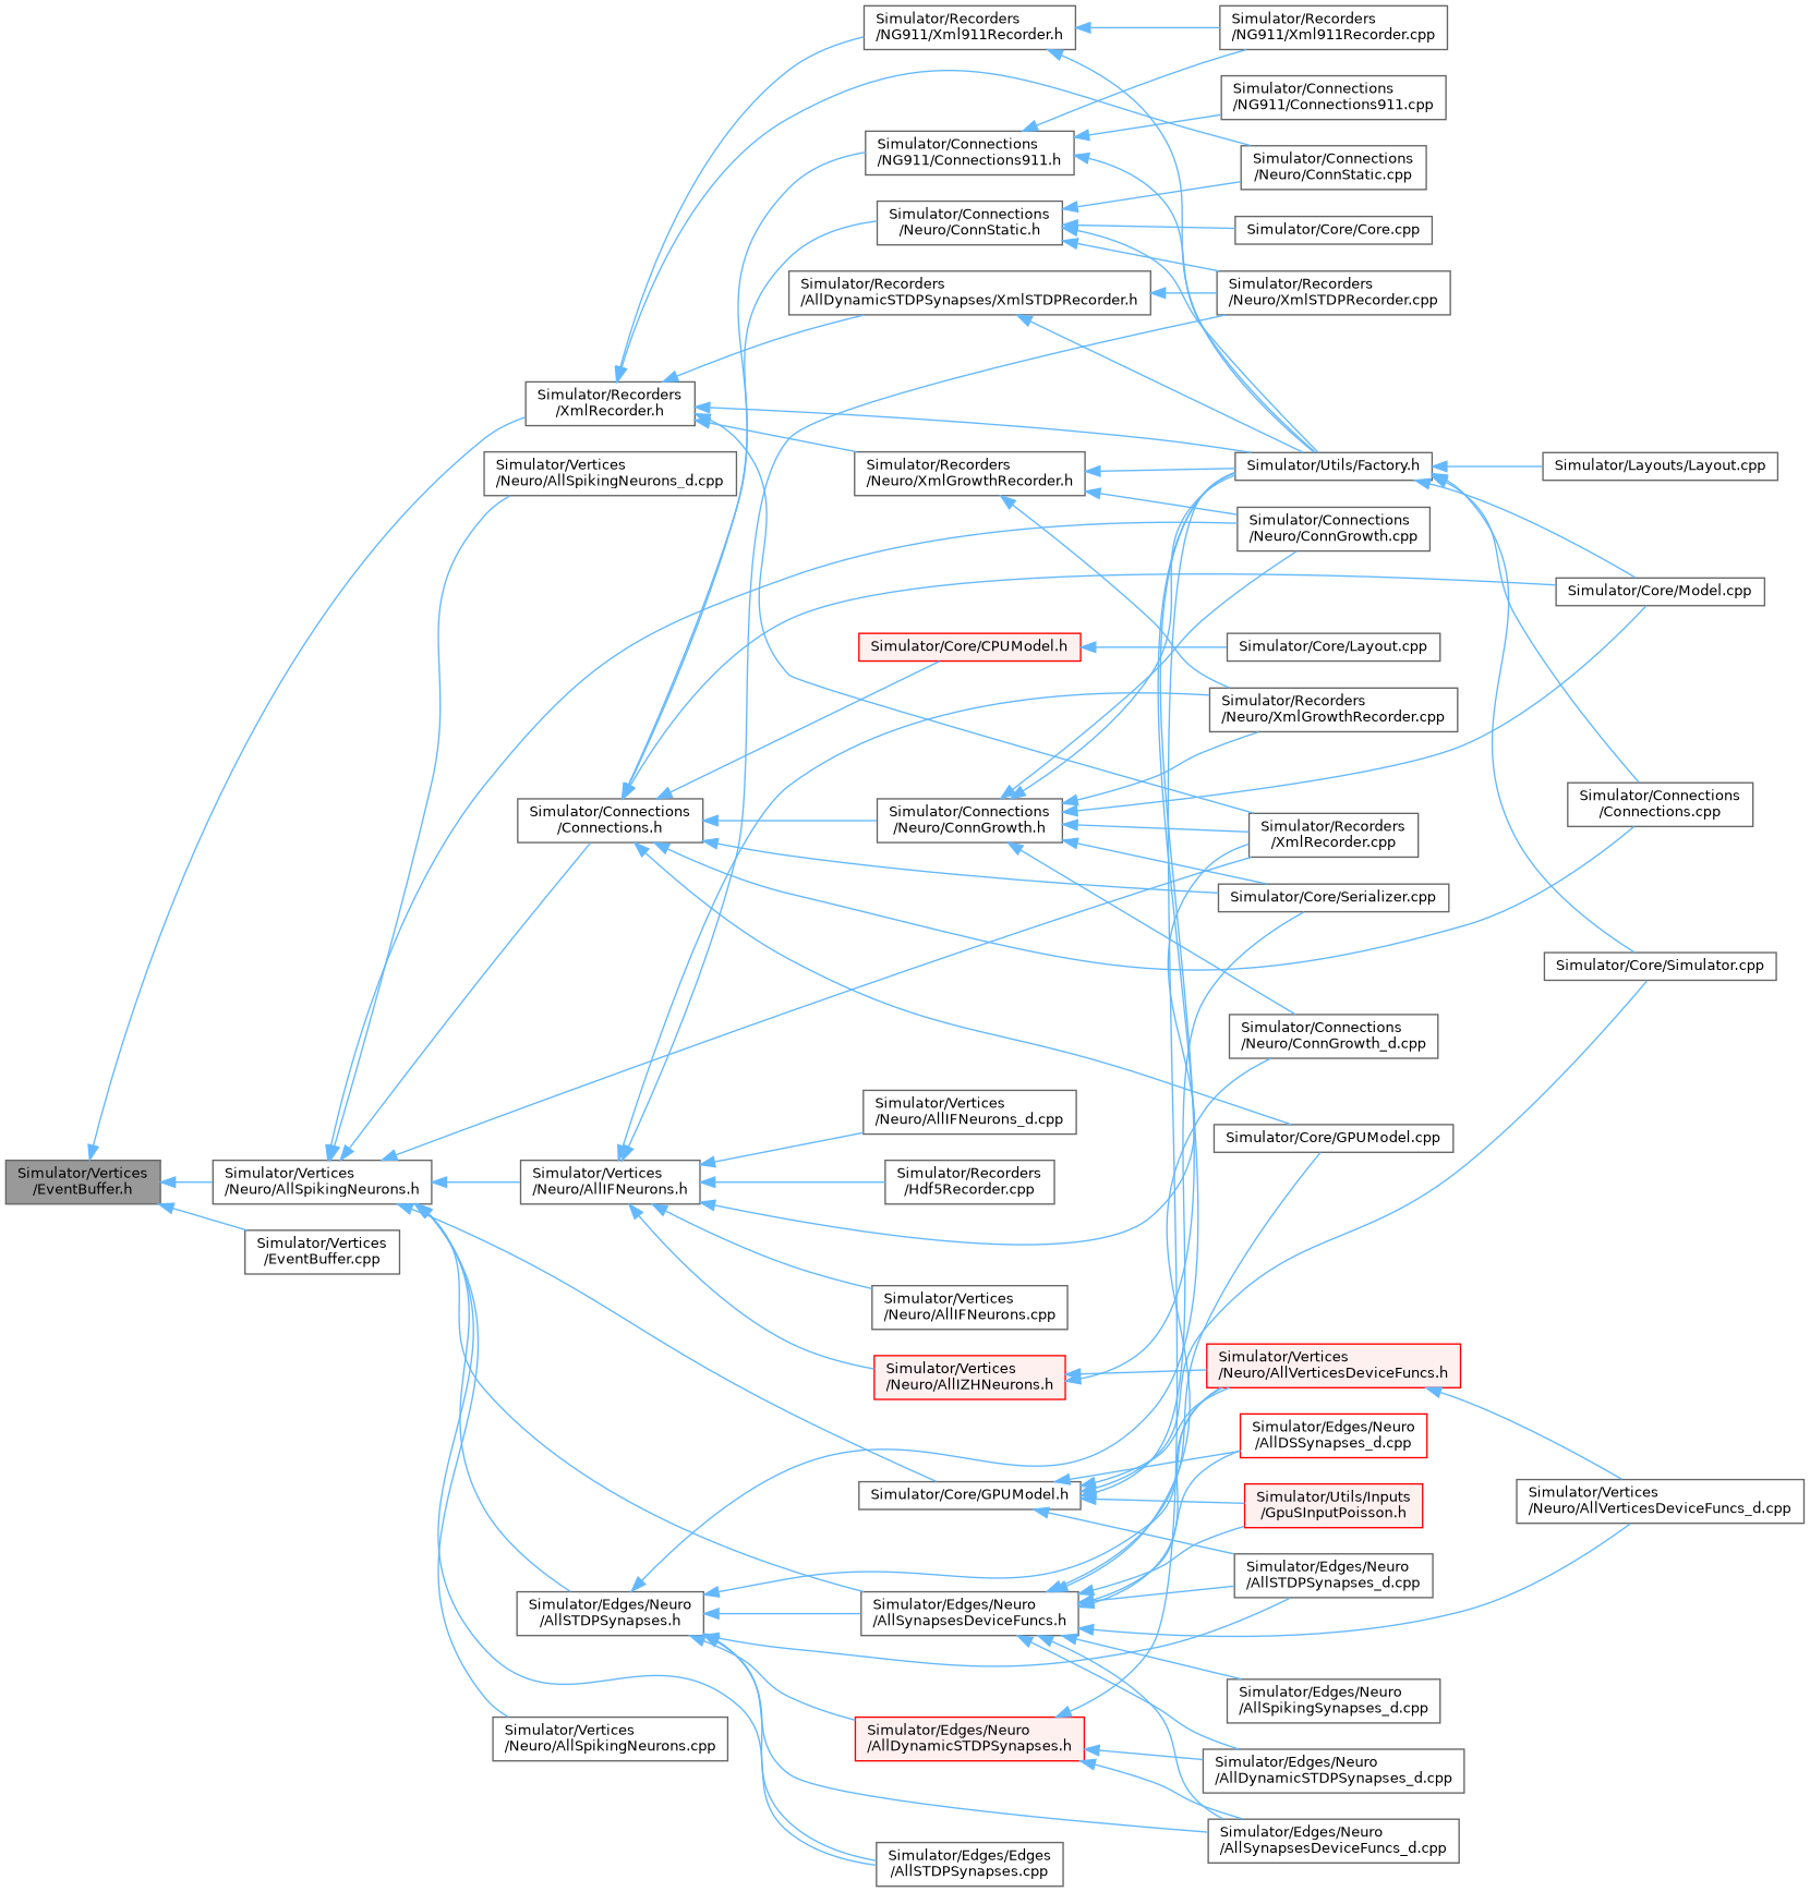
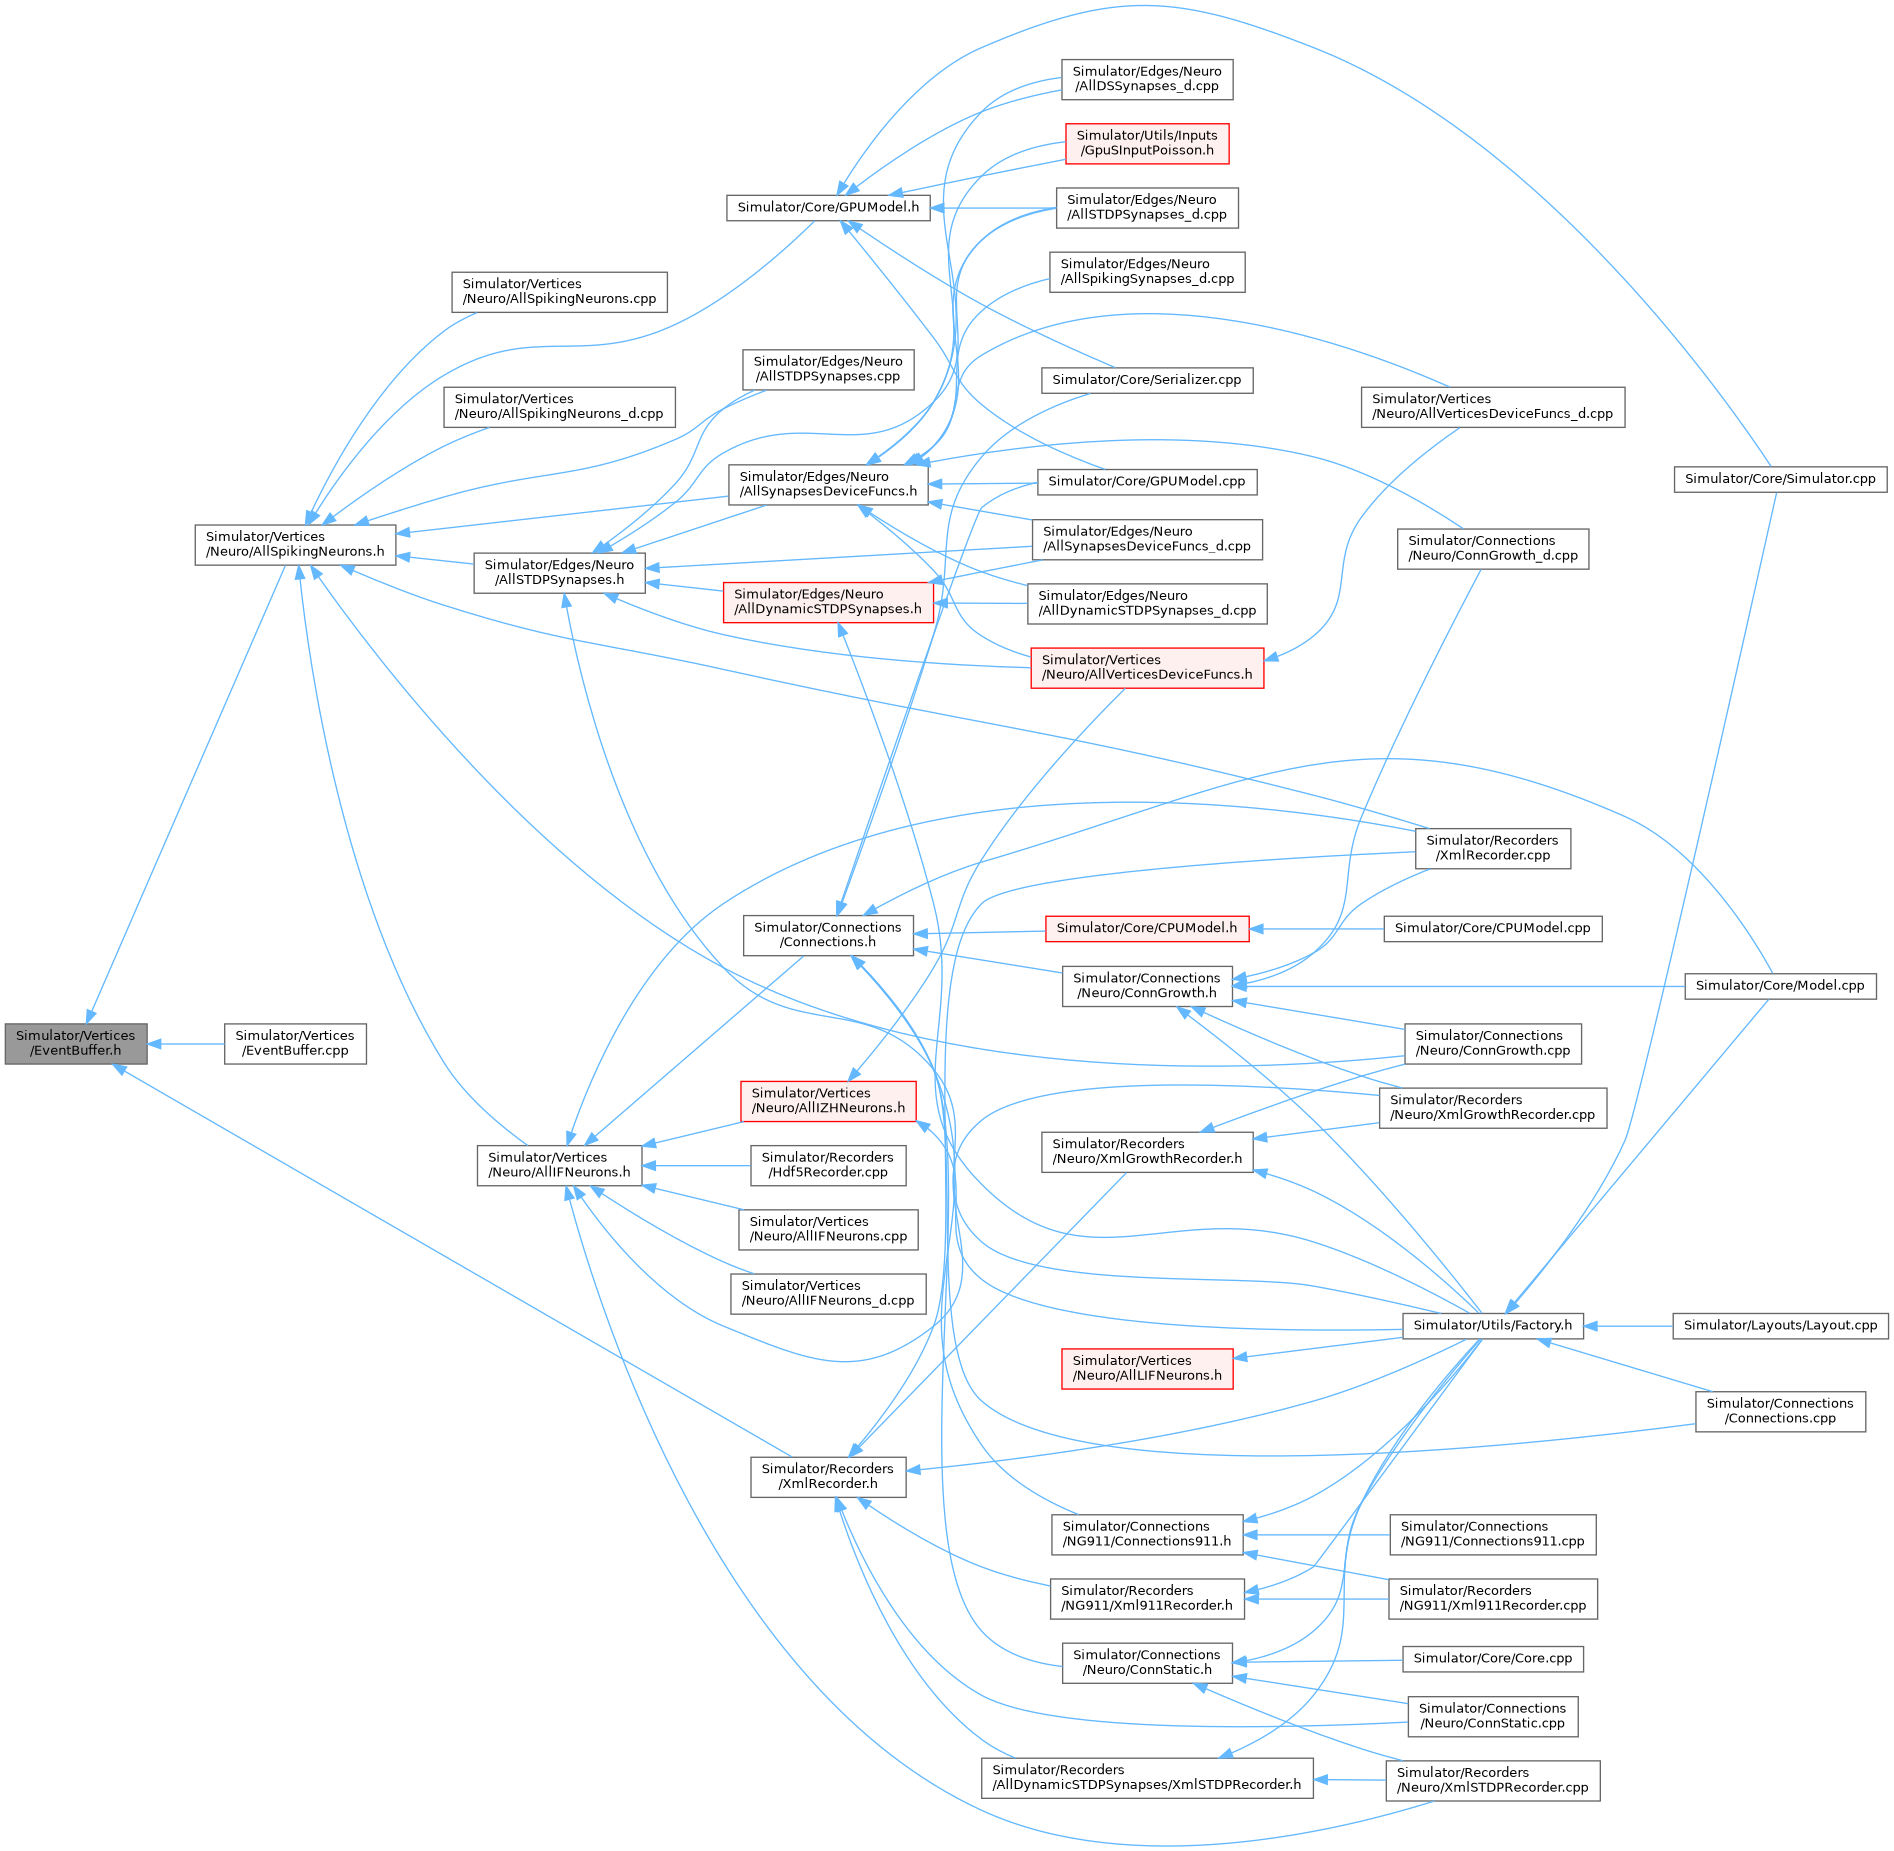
  digraph {
    rankdir=LR
    node [color=grey40 fillcolor=white fontname=Helvetica fontsize=10 shape=box style=filled]
    edge [color=steelblue1 dir=back fontname=Helvetica fontsize=10 labelfontname=Helvetica labelfontsize=10 style=solid]
    n1 [color=gray40 fillcolor=grey60 fontcolor=black height=0.2 label="Simulator/Vertices\l/EventBuffer.h" width=0.4]
    n2 [height=0.2 label="Simulator/Recorders\l/XmlRecorder.h" width=0.4]
    n3 [height=0.2 label="Simulator/Vertices\l/EventBuffer.cpp" width=0.4]
    n4 [height=0.2 label="Simulator/Vertices\l/Neuro/AllSpikingNeurons.h" width=0.4]
    n5 [height=0.2 label="Simulator/Connections\l/Neuro/ConnStatic.cpp" width=0.4]
    n6 [height=0.2 label="Simulator/Recorders\l/NG911/Xml911Recorder.h" width=0.4]
    n7 [height=0.2 label="Simulator/Utils/Factory.h" width=0.4]
    n8 [height=0.2 label="Simulator/Recorders\l/Neuro/XmlGrowthRecorder.h" width=0.4]
    n9 [height=0.2 label="Simulator/Recorders\l/AllDynamicSTDPSynapses/XmlSTDPRecorder.h" width=0.4]
    n10 [height=0.2 label="Simulator/Recorders\l/XmlRecorder.cpp" width=0.4]
    n11 [height=0.2 label="Simulator/Connections\l/Neuro/ConnGrowth.cpp" width=0.4]
    n12 [height=0.2 label="Simulator/Connections\l/Connections.h" width=0.4]
    n13 [height=0.2 label="Simulator/Core/GPUModel.h" width=0.4]
-   n14 [height=0.2 label="Simulator/Edges/Edges\l/AllSTDPSynapses.cpp" width=0.4]
+   n14 [height=0.2 label="Simulator/Edges/Neuro\l/AllSTDPSynapses.cpp" width=0.4]
    n15 [height=0.2 label="Simulator/Edges/Neuro\l/AllSTDPSynapses.h" width=0.4]
    n16 [height=0.2 label="Simulator/Edges/Neuro\l/AllSynapsesDeviceFuncs.h" width=0.4]
    n17 [height=0.2 label="Simulator/Vertices\l/Neuro/AllIFNeurons.h" width=0.4]
    n18 [height=0.2 label="Simulator/Vertices\l/Neuro/AllSpikingNeurons.cpp" width=0.4]
    n19 [height=0.2 label="Simulator/Vertices\l/Neuro/AllSpikingNeurons_d.cpp" width=0.4]
    n20 [height=0.2 label="Simulator/Recorders\l/NG911/Xml911Recorder.cpp" width=0.4]
    n21 [height=0.2 label="Simulator/Connections\l/Connections.cpp" width=0.4]
    n22 [height=0.2 label="Simulator/Core/Model.cpp" width=0.4]
    n23 [height=0.2 label="Simulator/Core/Simulator.cpp" width=0.4]
    n24 [height=0.2 label="Simulator/Layouts/Layout.cpp" width=0.4]
    n25 [height=0.2 label="Simulator/Recorders\l/Neuro/XmlGrowthRecorder.cpp" width=0.4]
    n26 [height=0.2 label="Simulator/Recorders\l/Neuro/XmlSTDPRecorder.cpp" width=0.4]
    n27 [height=0.2 label="Simulator/Connections\l/NG911/Connections911.h" width=0.4]
    n28 [height=0.2 label="Simulator/Connections\l/Neuro/ConnGrowth.h" width=0.4]
    n29 [height=0.2 label="Simulator/Core/Serializer.cpp" width=0.4]
    n30 [height=0.2 label="Simulator/Connections\l/Neuro/ConnStatic.h" width=0.4]
    n31 [color=red fillcolor="#FFF0F0" height=0.2 label="Simulator/Core/CPUModel.h" width=0.4]
    n32 [height=0.2 label="Simulator/Core/GPUModel.cpp" width=0.4]
-   n33 [color=red height=0.2 label="Simulator/Edges/Neuro\l/AllDSSynapses_d.cpp" width=0.4]
+   n33 [height=0.2 label="Simulator/Edges/Neuro\l/AllDSSynapses_d.cpp" width=0.4]
    n34 [height=0.2 label="Simulator/Edges/Neuro\l/AllSTDPSynapses_d.cpp" width=0.4]
    n35 [color=red fillcolor="#FFF0F0" height=0.2 label="Simulator/Utils/Inputs\l/GpuSInputPoisson.h" width=0.4]
    n36 [color=red fillcolor="#FFF0F0" height=0.2 label="Simulator/Edges/Neuro\l/AllDynamicSTDPSynapses.h" width=0.4]
    n37 [height=0.2 label="Simulator/Edges/Neuro\l/AllSynapsesDeviceFuncs_d.cpp" width=0.4]
    n38 [color=red fillcolor="#FFF0F0" height=0.2 label="Simulator/Vertices\l/Neuro/AllVerticesDeviceFuncs.h" width=0.4]
    n39 [height=0.2 label="Simulator/Connections\l/Neuro/ConnGrowth_d.cpp" width=0.4]
    n40 [height=0.2 label="Simulator/Edges/Neuro\l/AllDynamicSTDPSynapses_d.cpp" width=0.4]
    n41 [height=0.2 label="Simulator/Edges/Neuro\l/AllSpikingSynapses_d.cpp" width=0.4]
    n42 [height=0.2 label="Simulator/Vertices\l/Neuro/AllVerticesDeviceFuncs_d.cpp" width=0.4]
    n43 [height=0.2 label="Simulator/Recorders\l/Hdf5Recorder.cpp" width=0.4]
    n44 [height=0.2 label="Simulator/Vertices\l/Neuro/AllIFNeurons.cpp" width=0.4]
    n45 [height=0.2 label="Simulator/Vertices\l/Neuro/AllIFNeurons_d.cpp" width=0.4]
    n46 [color=red fillcolor="#FFF0F0" height=0.2 label="Simulator/Vertices\l/Neuro/AllIZHNeurons.h" width=0.4]
    n47 [height=0.2 label="Simulator/Connections\l/NG911/Connections911.cpp" width=0.4]
    n48 [height=0.2 label="Simulator/Core/Core.cpp" width=0.4]
-   n49 [height=0.2 label="Simulator/Core/Layout.cpp" width=0.4]
+   n49 [height=0.2 label="Simulator/Core/CPUModel.cpp" width=0.4]
+   n50 [color=red fillcolor="#FFF0F0" height=0.2 label="Simulator/Vertices\l/Neuro/AllLIFNeurons.h" width=0.4]
    n1 -> n2
    n1 -> n3
    n1 -> n4
    n2 -> n5
    n2 -> n6
    n2 -> n7
    n2 -> n8
    n2 -> n9
    n2 -> n10
    n4 -> n10
    n4 -> n11
-   n4 -> n12
+   n17 -> n12
    n4 -> n13
    n4 -> n14
    n4 -> n15
    n4 -> n16
    n4 -> n17
    n4 -> n18
    n4 -> n19
    n6 -> n7
    n6 -> n20
    n7 -> n21
    n7 -> n22
    n7 -> n23
    n7 -> n24
    n8 -> n7
    n8 -> n11
    n8 -> n25
    n9 -> n7
    n9 -> n26
    n12 -> n21
    n12 -> n22
    n12 -> n27
    n12 -> n28
    n12 -> n29
    n12 -> n30
    n12 -> n31
    n12 -> n32
    n13 -> n23
    n13 -> n29
-   n13 -> n38
+   n13 -> n32
    n13 -> n33
    n13 -> n34
    n13 -> n35
    n15 -> n7
    n15 -> n14
    n15 -> n16
    n15 -> n34
    n15 -> n36
    n15 -> n37
    n15 -> n38
    n16 -> n32
    n16 -> n33
    n16 -> n34
    n16 -> n35
    n16 -> n37
    n16 -> n38
    n16 -> n39
    n16 -> n40
    n16 -> n41
    n16 -> n42
    n17 -> n10
    n17 -> n25
    n17 -> n26
    n17 -> n43
    n17 -> n44
    n17 -> n45
    n17 -> n46
    n27 -> n7
    n27 -> n20
    n27 -> n47
    n28 -> n7
    n28 -> n10
    n28 -> n11
    n28 -> n22
    n28 -> n25
-   n28 -> n29
    n28 -> n39
    n30 -> n5
    n30 -> n7
    n30 -> n26
    n30 -> n48
    n31 -> n49
    n36 -> n7
    n36 -> n37
    n36 -> n40
    n38 -> n42
    n46 -> n7
    n46 -> n38
+   n50 -> n7
  }
